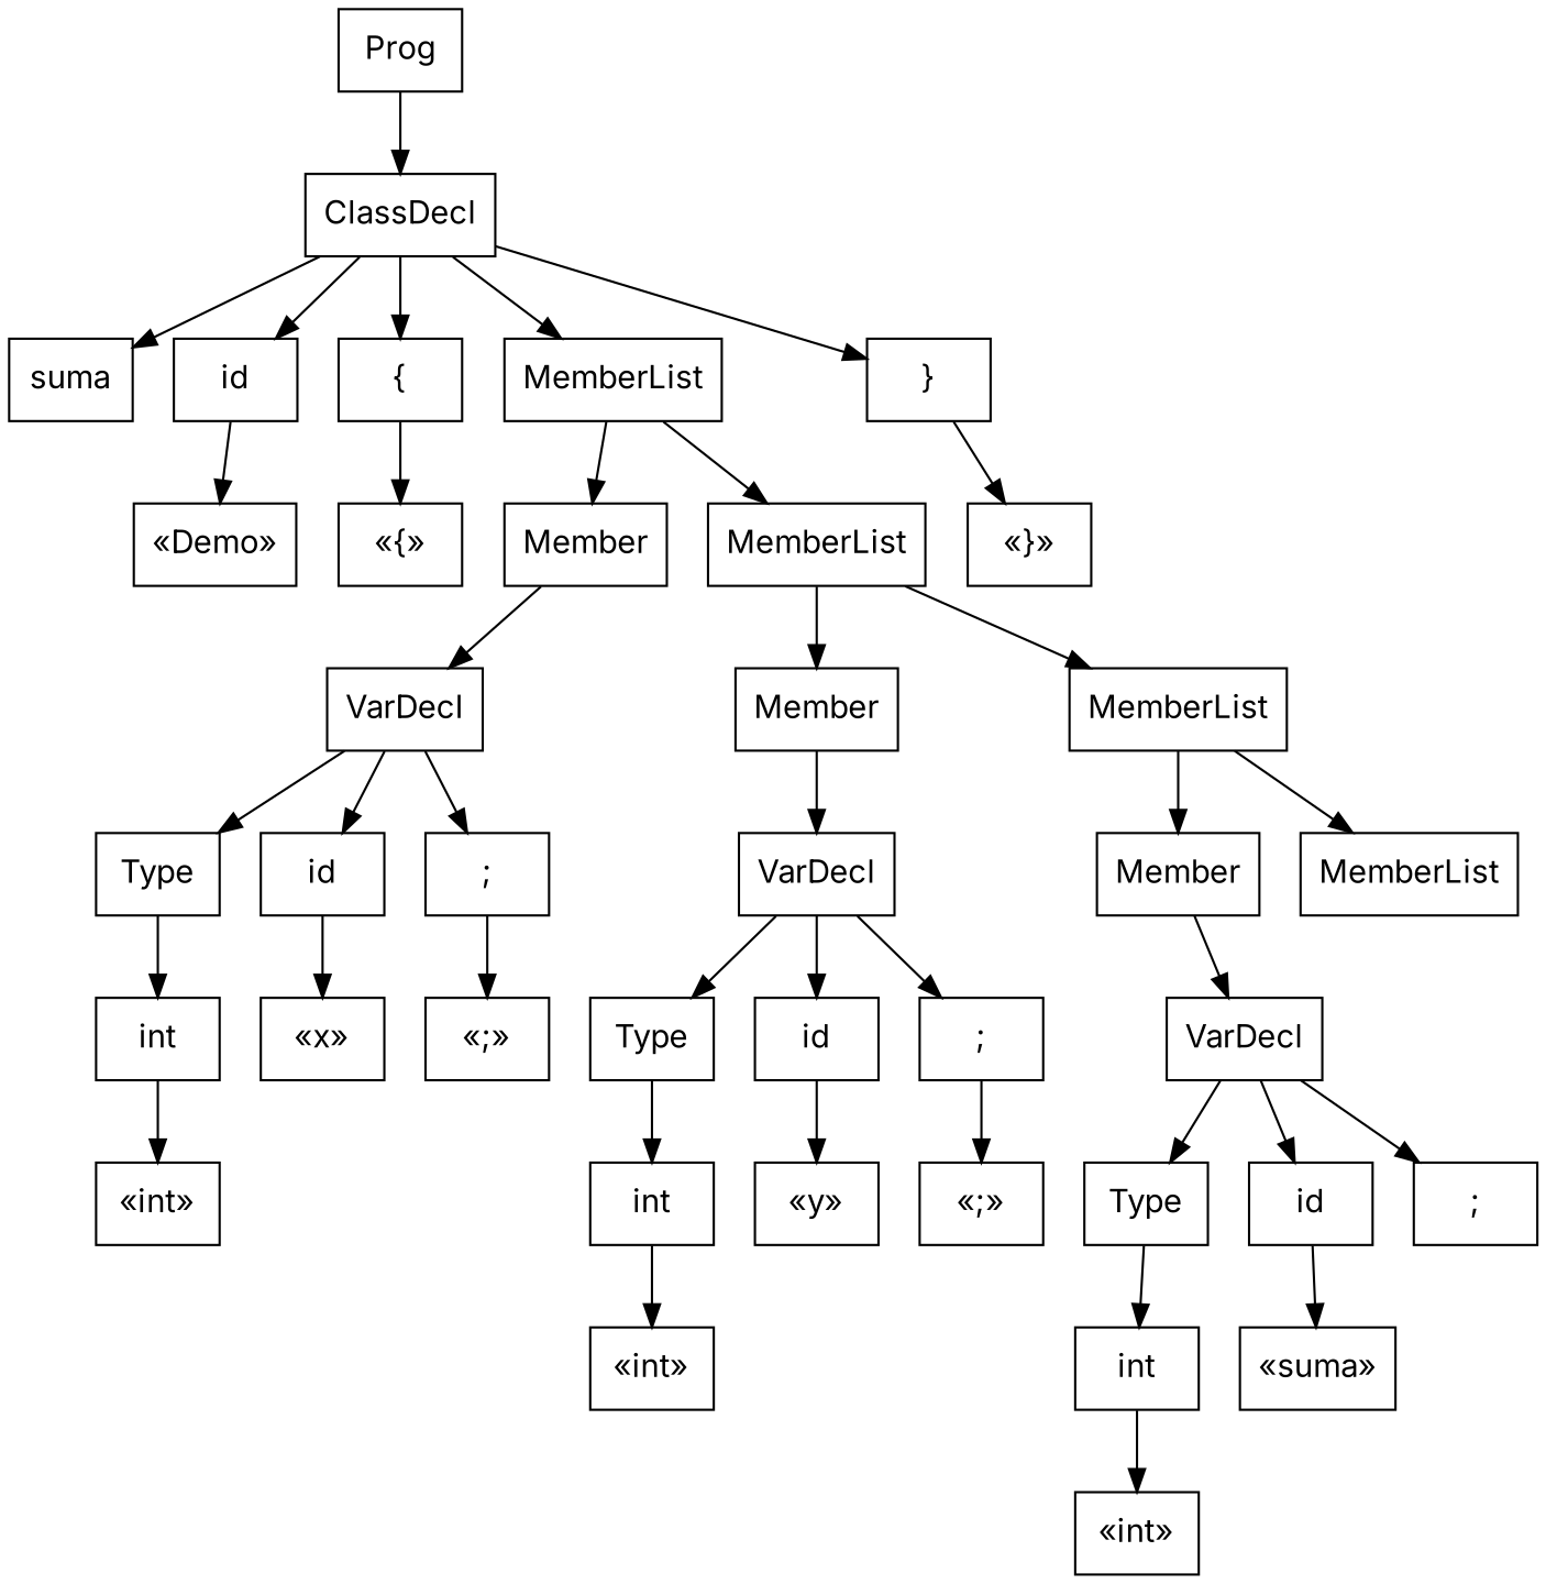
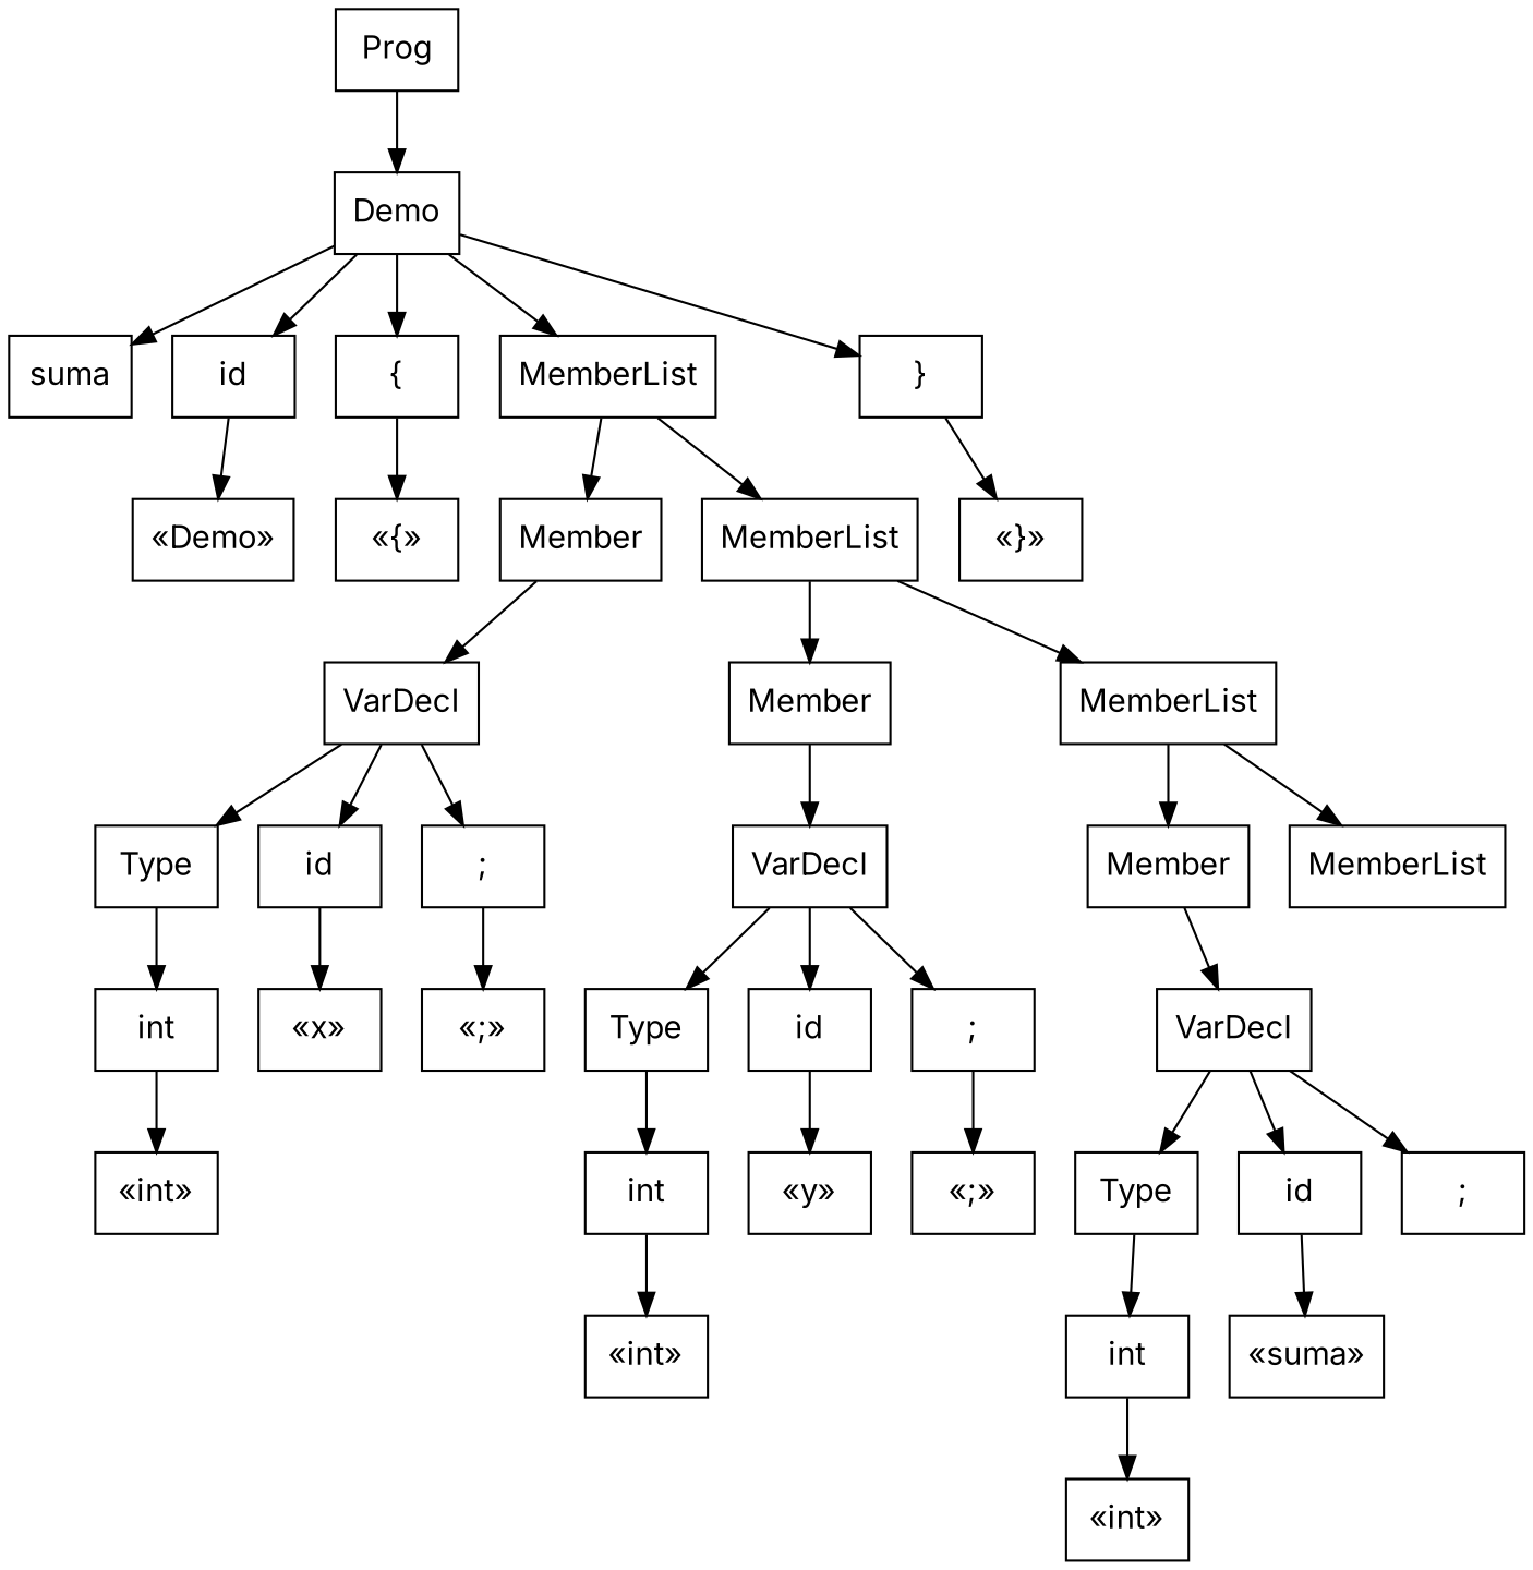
  digraph {
    fontname=Inter
    node [fontname=Inter shape=box]
    edge [fontname=Inter]
    n1 [label=Prog]
-   n2 [label=ClassDecl]
+   n2 [label=Demo]
    n3 [label=suma]
    n4 [label=id]
    n5 [label="{"]
    n6 [label=MemberList]
    n7 [label="}"]
    n8 [label="«Demo»"]
    n9 [label="«{»"]
    n10 [label=Member]
    n11 [label=MemberList]
    n12 [label="«}»"]
    n13 [label=VarDecl]
    n14 [label=Member]
    n15 [label=MemberList]
    n16 [label=Type]
    n17 [label=id]
    n18 [label=";"]
    n19 [label=int]
    n20 [label="«x»"]
    n21 [label="«;»"]
    n22 [label="«int»"]
    n23 [label=VarDecl]
    n24 [label=Member]
    n25 [label=MemberList]
    n26 [label=Type]
    n27 [label=id]
    n28 [label=";"]
    n29 [label=int]
    n30 [label="«y»"]
    n31 [label="«;»"]
    n32 [label="«int»"]
    n33 [label=VarDecl]
    n34 [label=Type]
    n35 [label=id]
    n36 [label=";"]
    n37 [label=int]
    n38 [label="«suma»"]
    n39 [label="«int»"]
    n1 -> n2
    n2 -> n3
    n2 -> n4
    n2 -> n5
    n2 -> n6
    n2 -> n7
    n4 -> n8
    n5 -> n9
    n6 -> n10
    n6 -> n11
    n7 -> n12
    n10 -> n13
    n11 -> n14
    n11 -> n15
    n13 -> n16
    n13 -> n17
    n13 -> n18
    n14 -> n23
    n15 -> n24
    n15 -> n25
    n16 -> n19
    n17 -> n20
    n18 -> n21
    n19 -> n22
    n23 -> n26
    n23 -> n27
    n23 -> n28
    n24 -> n33
    n26 -> n29
    n27 -> n30
    n28 -> n31
    n29 -> n32
    n33 -> n34
    n33 -> n35
    n33 -> n36
    n34 -> n37
    n35 -> n38
    n37 -> n39
  }
